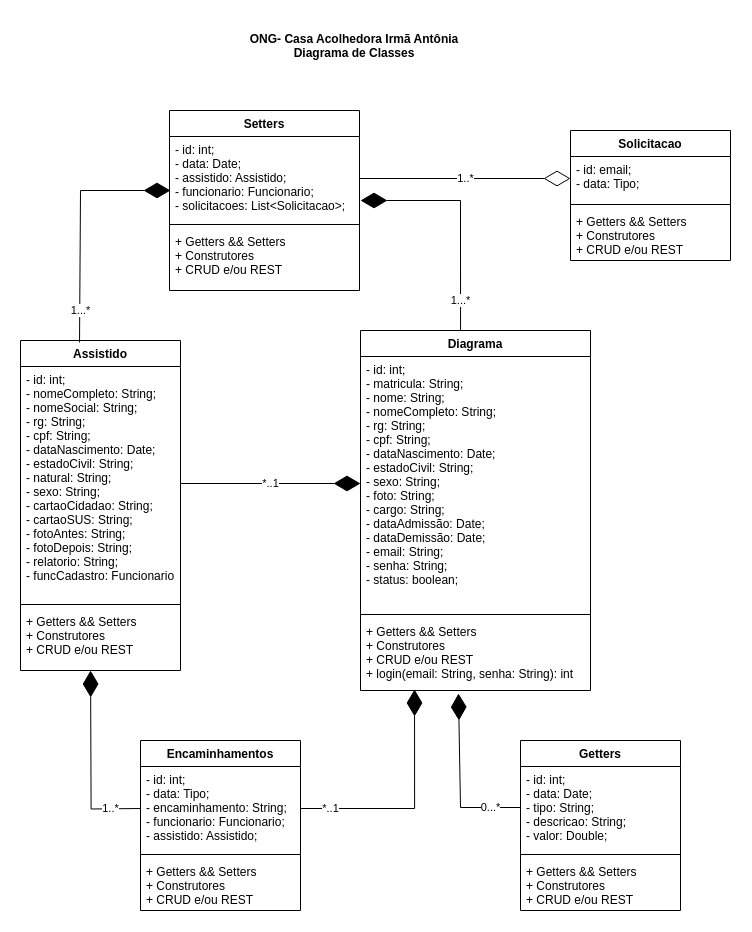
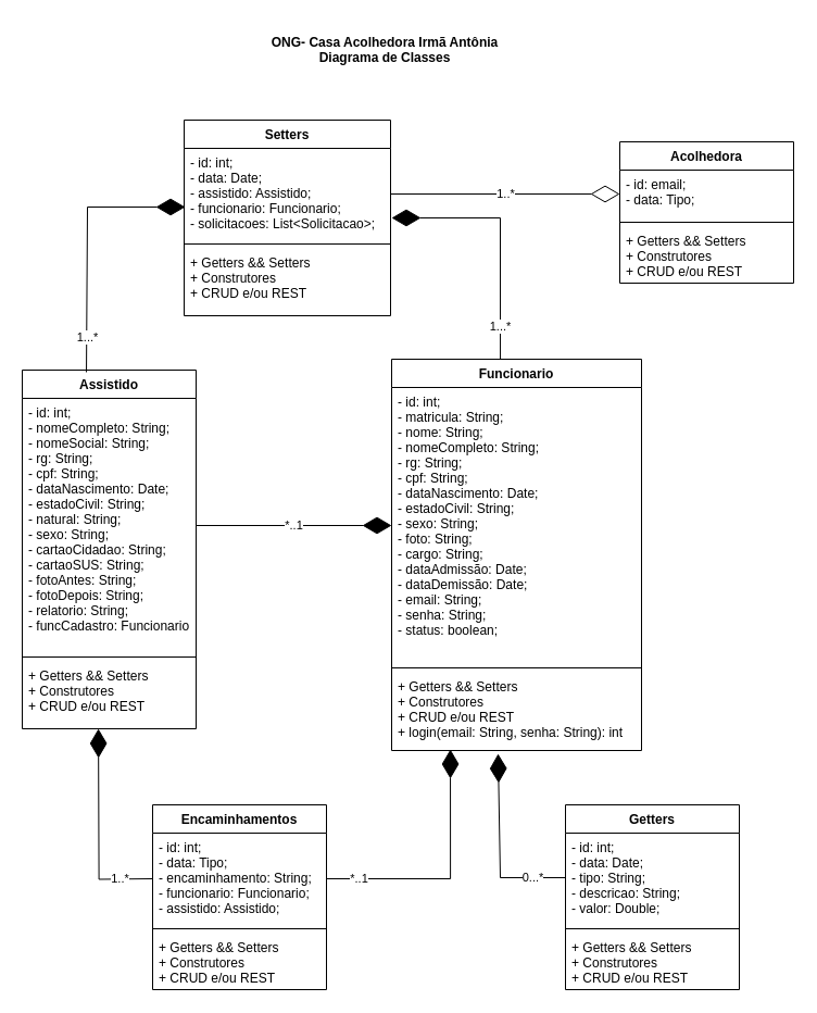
  <mxCell id="0" />
  <mxCell id="1" parent="0" />
  <mxCell id="2" value="ONG- Casa Acolhedora Irmã Antônia&#10;Diagrama de Classes" style="text;align=center;fontStyle=1;verticalAlign=middle;spacingLeft=3;spacingRight=3;strokeColor=none;rotatable=0;points=[[0,0.5],[1,0.5]];portConstraint=eastwest;" parent="1" vertex="1"><mxGeometry x="219" y="20" width="270" height="50" as="geometry" /></mxCell>
  <mxCell id="3" value="Assistido" style="swimlane;fontStyle=1;align=center;verticalAlign=top;childLayout=stackLayout;horizontal=1;startSize=26;horizontalStack=0;resizeParent=1;resizeParentMax=0;resizeLast=0;collapsible=1;marginBottom=0;" parent="1" vertex="1"><mxGeometry x="20" y="340" width="160" height="330" as="geometry" /></mxCell>
  <mxCell id="4" value="- id: int;&#10;- nomeCompleto: String;&#10;- nomeSocial: String;&#10;- rg: String;&#10;- cpf: String;&#10;- dataNascimento: Date;&#10;- estadoCivil: String;&#10;- natural: String;&#10;- sexo: String;&#10;- cartaoCidadao: String;&#10;- cartaoSUS: String;&#10;- fotoAntes: String;&#10;- fotoDepois: String;&#10;- relatorio: String;&#10;- funcCadastro: Funcionario" style="text;strokeColor=none;fillColor=none;align=left;verticalAlign=top;spacingLeft=4;spacingRight=4;overflow=hidden;rotatable=0;points=[[0,0.5],[1,0.5]];portConstraint=eastwest;" parent="3" vertex="1"><mxGeometry y="26" width="160" height="234" as="geometry" /></mxCell>
  <mxCell id="5" value="" style="line;strokeWidth=1;fillColor=none;align=left;verticalAlign=middle;spacingTop=-1;spacingLeft=3;spacingRight=3;rotatable=0;labelPosition=right;points=[];portConstraint=eastwest;" parent="3" vertex="1"><mxGeometry y="260" width="160" height="8" as="geometry" /></mxCell>
  <mxCell id="6" value="+ Getters &amp;&amp; Setters&#10;+ Construtores&#10;+ CRUD e/ou REST" style="text;strokeColor=none;fillColor=none;align=left;verticalAlign=top;spacingLeft=4;spacingRight=4;overflow=hidden;rotatable=0;points=[[0,0.5],[1,0.5]];portConstraint=eastwest;" parent="3" vertex="1"><mxGeometry y="268" width="160" height="62" as="geometry" /></mxCell>
- <mxCell id="7" value="Diagrama" style="swimlane;fontStyle=1;align=center;verticalAlign=top;childLayout=stackLayout;horizontal=1;startSize=26;horizontalStack=0;resizeParent=1;resizeParentMax=0;resizeLast=0;collapsible=1;marginBottom=0;" parent="1" vertex="1"><mxGeometry x="360" y="330" width="230" height="360" as="geometry" /></mxCell>
+ <mxCell id="7" value="Funcionario" style="swimlane;fontStyle=1;align=center;verticalAlign=top;childLayout=stackLayout;horizontal=1;startSize=26;horizontalStack=0;resizeParent=1;resizeParentMax=0;resizeLast=0;collapsible=1;marginBottom=0;" parent="1" vertex="1"><mxGeometry x="360" y="330" width="230" height="360" as="geometry" /></mxCell>
  <mxCell id="8" value="- id: int;&#10;- matricula: String;&#10;- nome: String;&#10;- nomeCompleto: String;&#10;- rg: String;&#10;- cpf: String;&#10;- dataNascimento: Date;&#10;- estadoCivil: String;&#10;- sexo: String;&#10;- foto: String;&#10;- cargo: String;&#10;- dataAdmissão: Date;&#10;- dataDemissão: Date;&#10;- email: String;&#10;- senha: String;&#10;- status: boolean;" style="text;strokeColor=none;fillColor=none;align=left;verticalAlign=top;spacingLeft=4;spacingRight=4;overflow=hidden;rotatable=0;points=[[0,0.5],[1,0.5]];portConstraint=eastwest;" parent="7" vertex="1"><mxGeometry y="26" width="230" height="254" as="geometry" /></mxCell>
  <mxCell id="9" value="" style="line;strokeWidth=1;fillColor=none;align=left;verticalAlign=middle;spacingTop=-1;spacingLeft=3;spacingRight=3;rotatable=0;labelPosition=right;points=[];portConstraint=eastwest;" parent="7" vertex="1"><mxGeometry y="280" width="230" height="8" as="geometry" /></mxCell>
  <mxCell id="10" value="+ Getters &amp;&amp; Setters&#10;+ Construtores&#10;+ CRUD e/ou REST&#10;+ login(email: String, senha: String): int" style="text;strokeColor=none;fillColor=none;align=left;verticalAlign=top;spacingLeft=4;spacingRight=4;overflow=hidden;rotatable=0;points=[[0,0.5],[1,0.5]];portConstraint=eastwest;" parent="7" vertex="1"><mxGeometry y="288" width="230" height="72" as="geometry" /></mxCell>
  <mxCell id="11" value="Setters" style="swimlane;fontStyle=1;align=center;verticalAlign=top;childLayout=stackLayout;horizontal=1;startSize=26;horizontalStack=0;resizeParent=1;resizeParentMax=0;resizeLast=0;collapsible=1;marginBottom=0;" parent="1" vertex="1"><mxGeometry x="169" y="110" width="190" height="180" as="geometry" /></mxCell>
  <mxCell id="12" value="- id: int;&#10;- data: Date;&#10;- assistido: Assistido;&#10;- funcionario: Funcionario;&#10;- solicitacoes: List&lt;Solicitacao&gt;;" style="text;strokeColor=none;fillColor=none;align=left;verticalAlign=top;spacingLeft=4;spacingRight=4;overflow=hidden;rotatable=0;points=[[0,0.5],[1,0.5]];portConstraint=eastwest;" parent="11" vertex="1"><mxGeometry y="26" width="190" height="84" as="geometry" /></mxCell>
  <mxCell id="13" value="" style="line;strokeWidth=1;fillColor=none;align=left;verticalAlign=middle;spacingTop=-1;spacingLeft=3;spacingRight=3;rotatable=0;labelPosition=right;points=[];portConstraint=eastwest;" parent="11" vertex="1"><mxGeometry y="110" width="190" height="8" as="geometry" /></mxCell>
  <mxCell id="14" value="+ Getters &amp;&amp; Setters&#10;+ Construtores&#10;+ CRUD e/ou REST" style="text;strokeColor=none;fillColor=none;align=left;verticalAlign=top;spacingLeft=4;spacingRight=4;overflow=hidden;rotatable=0;points=[[0,0.5],[1,0.5]];portConstraint=eastwest;" parent="11" vertex="1"><mxGeometry y="118" width="190" height="62" as="geometry" /></mxCell>
- <mxCell id="15" value="Solicitacao" style="swimlane;fontStyle=1;align=center;verticalAlign=top;childLayout=stackLayout;horizontal=1;startSize=26;horizontalStack=0;resizeParent=1;resizeParentMax=0;resizeLast=0;collapsible=1;marginBottom=0;" parent="1" vertex="1"><mxGeometry x="570" y="130" width="160" height="130" as="geometry" /></mxCell>
+ <mxCell id="15" value="Acolhedora" style="swimlane;fontStyle=1;align=center;verticalAlign=top;childLayout=stackLayout;horizontal=1;startSize=26;horizontalStack=0;resizeParent=1;resizeParentMax=0;resizeLast=0;collapsible=1;marginBottom=0;" parent="1" vertex="1"><mxGeometry x="570" y="130" width="160" height="130" as="geometry" /></mxCell>
  <mxCell id="16" value="- id: email;&#10;- data: Tipo;" style="text;strokeColor=none;fillColor=none;align=left;verticalAlign=top;spacingLeft=4;spacingRight=4;overflow=hidden;rotatable=0;points=[[0,0.5],[1,0.5]];portConstraint=eastwest;" parent="15" vertex="1"><mxGeometry y="26" width="160" height="44" as="geometry" /></mxCell>
  <mxCell id="17" value="" style="line;strokeWidth=1;fillColor=none;align=left;verticalAlign=middle;spacingTop=-1;spacingLeft=3;spacingRight=3;rotatable=0;labelPosition=right;points=[];portConstraint=eastwest;" parent="15" vertex="1"><mxGeometry y="70" width="160" height="8" as="geometry" /></mxCell>
  <mxCell id="18" value="+ Getters &amp;&amp; Setters&#10;+ Construtores&#10;+ CRUD e/ou REST" style="text;strokeColor=none;fillColor=none;align=left;verticalAlign=top;spacingLeft=4;spacingRight=4;overflow=hidden;rotatable=0;points=[[0,0.5],[1,0.5]];portConstraint=eastwest;" parent="15" vertex="1"><mxGeometry y="78" width="160" height="52" as="geometry" /></mxCell>
  <mxCell id="19" value="Encaminhamentos" style="swimlane;fontStyle=1;align=center;verticalAlign=top;childLayout=stackLayout;horizontal=1;startSize=26;horizontalStack=0;resizeParent=1;resizeParentMax=0;resizeLast=0;collapsible=1;marginBottom=0;" parent="1" vertex="1"><mxGeometry x="140" y="740" width="160" height="170" as="geometry" /></mxCell>
  <mxCell id="20" value="- id: int;&#10;- data: Tipo;&#10;- encaminhamento: String;&#10;- funcionario: Funcionario;&#10;- assistido: Assistido;" style="text;strokeColor=none;fillColor=none;align=left;verticalAlign=top;spacingLeft=4;spacingRight=4;overflow=hidden;rotatable=0;points=[[0,0.5],[1,0.5]];portConstraint=eastwest;" parent="19" vertex="1"><mxGeometry y="26" width="160" height="84" as="geometry" /></mxCell>
  <mxCell id="21" value="" style="line;strokeWidth=1;fillColor=none;align=left;verticalAlign=middle;spacingTop=-1;spacingLeft=3;spacingRight=3;rotatable=0;labelPosition=right;points=[];portConstraint=eastwest;" parent="19" vertex="1"><mxGeometry y="110" width="160" height="8" as="geometry" /></mxCell>
  <mxCell id="22" value="+ Getters &amp;&amp; Setters&#10;+ Construtores&#10;+ CRUD e/ou REST" style="text;strokeColor=none;fillColor=none;align=left;verticalAlign=top;spacingLeft=4;spacingRight=4;overflow=hidden;rotatable=0;points=[[0,0.5],[1,0.5]];portConstraint=eastwest;" parent="19" vertex="1"><mxGeometry y="118" width="160" height="52" as="geometry" /></mxCell>
  <mxCell id="23" value="*..1" style="endArrow=diamondThin;endFill=1;endSize=24;html=1;rounded=0;entryX=0;entryY=0.5;entryDx=0;entryDy=0;exitX=1;exitY=0.5;exitDx=0;exitDy=0;" parent="1" source="4" target="8" edge="1"><mxGeometry width="160" relative="1" as="geometry"><mxPoint x="220" y="510" as="sourcePoint" /><mxPoint x="380" y="510" as="targetPoint" /></mxGeometry></mxCell>
  <mxCell id="24" value="1..*" style="endArrow=diamondThin;endFill=0;endSize=24;html=1;rounded=0;exitX=1;exitY=0.5;exitDx=0;exitDy=0;entryX=0;entryY=0.5;entryDx=0;entryDy=0;" parent="1" source="12" target="16" edge="1"><mxGeometry width="160" relative="1" as="geometry"><mxPoint x="360" y="70" as="sourcePoint" /><mxPoint x="520" y="70" as="targetPoint" /></mxGeometry></mxCell>
  <mxCell id="25" value="*..1" style="endArrow=diamondThin;endFill=1;endSize=24;html=1;rounded=0;entryX=0.235;entryY=0.986;entryDx=0;entryDy=0;entryPerimeter=0;exitX=1;exitY=0.5;exitDx=0;exitDy=0;edgeStyle=orthogonalEdgeStyle;" parent="1" source="20" target="10" edge="1"><mxGeometry x="-0.74" width="160" relative="1" as="geometry"><mxPoint x="220" y="590" as="sourcePoint" /><mxPoint x="380" y="590" as="targetPoint" /><mxPoint as="offset" /></mxGeometry></mxCell>
  <mxCell id="26" value="1..*" style="endArrow=diamondThin;endFill=1;endSize=24;html=1;rounded=0;entryX=0.438;entryY=1;entryDx=0;entryDy=0;entryPerimeter=0;edgeStyle=orthogonalEdgeStyle;" parent="1" edge="1"><mxGeometry x="-0.677" width="160" relative="1" as="geometry"><mxPoint x="140" y="808" as="sourcePoint" /><mxPoint x="90.08" y="670" as="targetPoint" /><mxPoint as="offset" /></mxGeometry></mxCell>
  <mxCell id="27" value="1...*" style="endArrow=diamondThin;endFill=1;endSize=24;html=1;rounded=0;exitX=0.369;exitY=0.006;exitDx=0;exitDy=0;exitPerimeter=0;" parent="1" source="3" edge="1"><mxGeometry x="-0.736" y="-1" width="160" relative="1" as="geometry"><mxPoint x="88" y="340" as="sourcePoint" /><mxPoint x="170" y="190" as="targetPoint" /><Array as="points"><mxPoint x="80" y="190" /></Array><mxPoint as="offset" /></mxGeometry></mxCell>
  <mxCell id="28" value="1...*" style="endArrow=diamondThin;endFill=1;endSize=24;html=1;rounded=0;exitX=0.435;exitY=0;exitDx=0;exitDy=0;exitPerimeter=0;" parent="1" source="7" edge="1"><mxGeometry x="-0.739" width="160" relative="1" as="geometry"><mxPoint x="270" y="160" as="sourcePoint" /><mxPoint x="360" y="200" as="targetPoint" /><Array as="points"><mxPoint x="460" y="200" /></Array><mxPoint as="offset" /></mxGeometry></mxCell>
  <mxCell id="29" value="Getters" style="swimlane;fontStyle=1;align=center;verticalAlign=top;childLayout=stackLayout;horizontal=1;startSize=26;horizontalStack=0;resizeParent=1;resizeParentMax=0;resizeLast=0;collapsible=1;marginBottom=0;" vertex="1" parent="1"><mxGeometry x="520" y="740" width="160" height="170" as="geometry" /></mxCell>
  <mxCell id="30" value="- id: int;&#10;- data: Date;&#10;- tipo: String;&#10;- descricao: String;&#10;- valor: Double;" style="text;strokeColor=none;fillColor=none;align=left;verticalAlign=top;spacingLeft=4;spacingRight=4;overflow=hidden;rotatable=0;points=[[0,0.5],[1,0.5]];portConstraint=eastwest;" vertex="1" parent="29"><mxGeometry y="26" width="160" height="84" as="geometry" /></mxCell>
  <mxCell id="31" value="" style="line;strokeWidth=1;fillColor=none;align=left;verticalAlign=middle;spacingTop=-1;spacingLeft=3;spacingRight=3;rotatable=0;labelPosition=right;points=[];portConstraint=eastwest;" vertex="1" parent="29"><mxGeometry y="110" width="160" height="8" as="geometry" /></mxCell>
  <mxCell id="32" value="+ Getters &amp;&amp; Setters&#10;+ Construtores&#10;+ CRUD e/ou REST" style="text;strokeColor=none;fillColor=none;align=left;verticalAlign=top;spacingLeft=4;spacingRight=4;overflow=hidden;rotatable=0;points=[[0,0.5],[1,0.5]];portConstraint=eastwest;" vertex="1" parent="29"><mxGeometry y="118" width="160" height="52" as="geometry" /></mxCell>
  <mxCell id="33" value="0...*" style="endArrow=diamondThin;endFill=1;endSize=24;html=1;rounded=0;entryX=0.426;entryY=1.056;entryDx=0;entryDy=0;entryPerimeter=0;" edge="1" parent="1"><mxGeometry x="-0.655" width="160" relative="1" as="geometry"><mxPoint x="520" y="807" as="sourcePoint" /><mxPoint x="457.98" y="693.032" as="targetPoint" /><Array as="points"><mxPoint x="460" y="807" /></Array><mxPoint as="offset" /></mxGeometry></mxCell>
